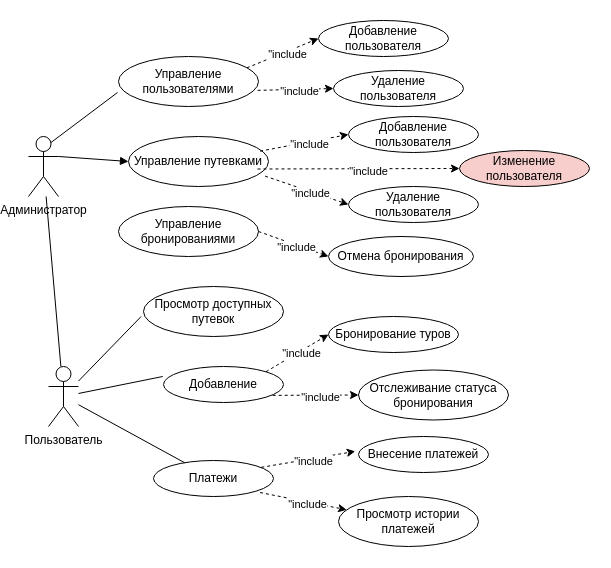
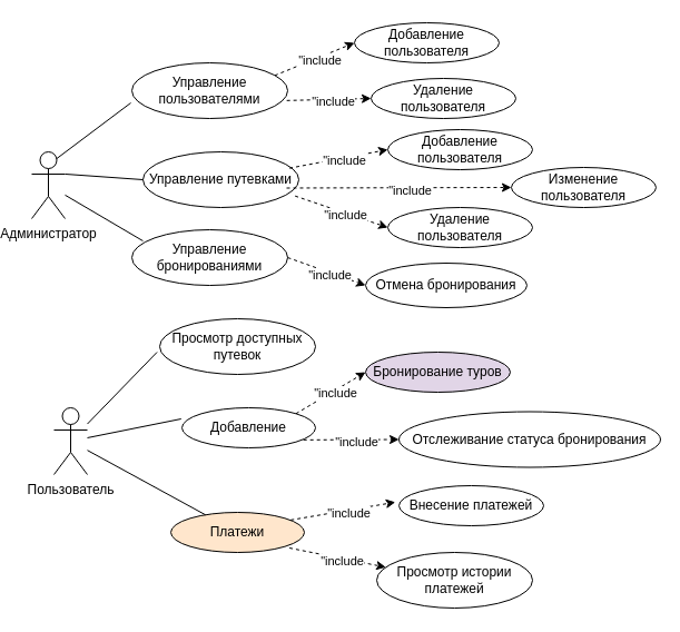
  <mxCell id="0" />
  <mxCell id="1" parent="0" />
  <mxCell id="2" value="Пользователь&lt;br&gt;" style="shape=umlActor;verticalLabelPosition=bottom;verticalAlign=top;html=1;outlineConnect=0;" vertex="1" parent="1"><mxGeometry x="40" y="366" width="30" height="60" as="geometry" /></mxCell>
  <mxCell id="3" value="Администратор" style="shape=umlActor;verticalLabelPosition=bottom;verticalAlign=top;html=1;outlineConnect=0;" vertex="1" parent="1"><mxGeometry x="20" y="136" width="30" height="60" as="geometry" /></mxCell>
  <mxCell id="4" value="Просмотр доступных путевок" style="ellipse;whiteSpace=wrap;html=1;" vertex="1" parent="1"><mxGeometry x="135" y="286" width="140" height="50" as="geometry" /></mxCell>
  <mxCell id="5" value="" style="endArrow=none;html=1;rounded=0;entryX=-0.017;entryY=0.6;entryDx=0;entryDy=0;entryPerimeter=0;" edge="1" parent="1" source="2" target="4"><mxGeometry width="50" height="50" relative="1" as="geometry"><mxPoint x="170" y="376" as="sourcePoint" /><mxPoint x="220" y="326" as="targetPoint" /></mxGeometry></mxCell>
  <mxCell id="6" value="Добавление" style="ellipse;whiteSpace=wrap;html=1;" vertex="1" parent="1"><mxGeometry x="155" y="366" width="120" height="36" as="geometry" /></mxCell>
- <mxCell id="7" value="Платежи" style="ellipse;whiteSpace=wrap;html=1;" vertex="1" parent="1"><mxGeometry x="145" y="460" width="120" height="36" as="geometry" /></mxCell>
+ <mxCell id="7" value="Платежи" style="ellipse;whiteSpace=wrap;html=1;fillColor=#ffe6cc;" vertex="1" parent="1"><mxGeometry x="145" y="460" width="120" height="36" as="geometry" /></mxCell>
  <mxCell id="8" value="" style="endArrow=none;html=1;rounded=0;entryX=-0.006;entryY=0.278;entryDx=0;entryDy=0;entryPerimeter=0;" edge="1" parent="1" source="2" target="6"><mxGeometry width="50" height="50" relative="1" as="geometry"><mxPoint x="170" y="376" as="sourcePoint" /><mxPoint x="220" y="326" as="targetPoint" /></mxGeometry></mxCell>
  <mxCell id="9" value="" style="endArrow=none;html=1;rounded=0;" edge="1" parent="1" source="2" target="7"><mxGeometry width="50" height="50" relative="1" as="geometry"><mxPoint x="170" y="376" as="sourcePoint" /><mxPoint x="220" y="326" as="targetPoint" /></mxGeometry></mxCell>
- <mxCell id="10" value="Бронирование туров" style="ellipse;whiteSpace=wrap;html=1;" vertex="1" parent="1"><mxGeometry x="320" y="316" width="130" height="36" as="geometry" /></mxCell>
- <mxCell id="11" value="Отслеживание статуса бронирования" style="ellipse;whiteSpace=wrap;html=1;" vertex="1" parent="1"><mxGeometry x="350" y="369.5" width="150" height="50" as="geometry" /></mxCell>
+ <mxCell id="10" value="Бронирование туров" style="ellipse;whiteSpace=wrap;html=1;fillColor=#e1d5e7;" vertex="1" parent="1"><mxGeometry x="320" y="316" width="130" height="36" as="geometry" /></mxCell>
+ <mxCell id="11" value="Отслеживание статуса бронирования" style="ellipse;whiteSpace=wrap;html=1;" vertex="1" parent="1"><mxGeometry x="350" y="369.5" width="235" height="50" as="geometry" /></mxCell>
  <mxCell id="12" value="Просмотр истории платежей" style="ellipse;whiteSpace=wrap;html=1;" vertex="1" parent="1"><mxGeometry x="330" y="496" width="140" height="50" as="geometry" /></mxCell>
  <mxCell id="13" value="Внесение платежей" style="ellipse;whiteSpace=wrap;html=1;" vertex="1" parent="1"><mxGeometry x="350" y="436" width="130" height="36" as="geometry" /></mxCell>
  <mxCell id="14" value="" style="endArrow=classic;html=1;rounded=0;entryX=-0.025;entryY=0.413;entryDx=0;entryDy=0;entryPerimeter=0;exitX=0.898;exitY=0.19;exitDx=0;exitDy=0;exitPerimeter=0;dashed=1;" edge="1" parent="1" source="7" target="13"><mxGeometry width="50" height="50" relative="1" as="geometry"><mxPoint x="170" y="486" as="sourcePoint" /><mxPoint x="220" y="436" as="targetPoint" /></mxGeometry></mxCell>
  <mxCell id="15" value="&quot;include" style="edgeLabel;html=1;align=center;verticalAlign=middle;resizable=0;points=[];" vertex="1" connectable="0" parent="14"><mxGeometry x="0.091" y="-2" relative="1" as="geometry"><mxPoint as="offset" /></mxGeometry></mxCell>
  <mxCell id="16" value="" style="endArrow=classic;html=1;rounded=0;exitX=0.888;exitY=0.889;exitDx=0;exitDy=0;exitPerimeter=0;dashed=1;" edge="1" parent="1" source="7" target="12"><mxGeometry width="50" height="50" relative="1" as="geometry"><mxPoint x="263" y="477" as="sourcePoint" /><mxPoint x="357" y="461" as="targetPoint" /></mxGeometry></mxCell>
  <mxCell id="17" value="&quot;include" style="edgeLabel;html=1;align=center;verticalAlign=middle;resizable=0;points=[];" vertex="1" connectable="0" parent="16"><mxGeometry x="0.091" y="-2" relative="1" as="geometry"><mxPoint as="offset" /></mxGeometry></mxCell>
  <mxCell id="18" value="" style="endArrow=classic;html=1;rounded=0;entryX=0;entryY=0.5;entryDx=0;entryDy=0;exitX=0.91;exitY=0.802;exitDx=0;exitDy=0;exitPerimeter=0;dashed=1;" edge="1" parent="1" source="6" target="11"><mxGeometry width="50" height="50" relative="1" as="geometry"><mxPoint x="273" y="487" as="sourcePoint" /><mxPoint x="367" y="471" as="targetPoint" /></mxGeometry></mxCell>
  <mxCell id="19" value="&quot;include" style="edgeLabel;html=1;align=center;verticalAlign=middle;resizable=0;points=[];" vertex="1" connectable="0" parent="18"><mxGeometry x="0.091" y="-2" relative="1" as="geometry"><mxPoint as="offset" /></mxGeometry></mxCell>
  <mxCell id="20" value="" style="endArrow=classic;html=1;rounded=0;entryX=0;entryY=0.5;entryDx=0;entryDy=0;exitX=1;exitY=0;exitDx=0;exitDy=0;dashed=1;" edge="1" parent="1" source="6" target="10"><mxGeometry width="50" height="50" relative="1" as="geometry"><mxPoint x="283" y="497" as="sourcePoint" /><mxPoint x="377" y="481" as="targetPoint" /></mxGeometry></mxCell>
  <mxCell id="21" value="&quot;include" style="edgeLabel;html=1;align=center;verticalAlign=middle;resizable=0;points=[];" vertex="1" connectable="0" parent="20"><mxGeometry x="0.091" y="-2" relative="1" as="geometry"><mxPoint as="offset" /></mxGeometry></mxCell>
  <mxCell id="22" value="Управление пользователями" style="ellipse;whiteSpace=wrap;html=1;" vertex="1" parent="1"><mxGeometry x="110" y="56" width="140" height="50" as="geometry" /></mxCell>
  <mxCell id="23" value="Управление путевками" style="ellipse;whiteSpace=wrap;html=1;" vertex="1" parent="1"><mxGeometry x="120" y="136" width="140" height="50" as="geometry" /></mxCell>
  <mxCell id="24" value="Управление бронированиями" style="ellipse;whiteSpace=wrap;html=1;" vertex="1" parent="1"><mxGeometry x="110" y="206" width="140" height="50" as="geometry" /></mxCell>
- <mxCell id="25" value="" style="endArrow=none;html=1;rounded=0;" edge="1" parent="1" source="3" target="2"><mxGeometry width="50" height="50" relative="1" as="geometry"><mxPoint x="160" y="366" as="sourcePoint" /><mxPoint x="210" y="316" as="targetPoint" /></mxGeometry></mxCell>
- <mxCell id="26" value="" style="endArrow=block;html=1;rounded=0;exitX=1;exitY=0.333;exitDx=0;exitDy=0;exitPerimeter=0;entryX=0;entryY=0.5;entryDx=0;entryDy=0;" edge="1" parent="1" source="3" target="23"><mxGeometry width="50" height="50" relative="1" as="geometry"><mxPoint x="160" y="366" as="sourcePoint" /><mxPoint x="210" y="316" as="targetPoint" /></mxGeometry></mxCell>
+ <mxCell id="25" value="" style="endArrow=none;html=1;rounded=0;entryX=0.071;entryY=0.2;entryDx=0;entryDy=0;entryPerimeter=0;" edge="1" parent="1" source="3" target="24"><mxGeometry width="50" height="50" relative="1" as="geometry"><mxPoint x="160" y="366" as="sourcePoint" /><mxPoint x="210" y="316" as="targetPoint" /></mxGeometry></mxCell>
+ <mxCell id="26" value="" style="endArrow=none;html=1;rounded=0;exitX=1;exitY=0.333;exitDx=0;exitDy=0;exitPerimeter=0;entryX=0;entryY=0.5;entryDx=0;entryDy=0;" edge="1" parent="1" source="3" target="23"><mxGeometry width="50" height="50" relative="1" as="geometry"><mxPoint x="160" y="366" as="sourcePoint" /><mxPoint x="210" y="316" as="targetPoint" /></mxGeometry></mxCell>
  <mxCell id="27" value="" style="endArrow=none;html=1;rounded=0;exitX=0.75;exitY=0.1;exitDx=0;exitDy=0;exitPerimeter=0;entryX=-0.007;entryY=0.72;entryDx=0;entryDy=0;entryPerimeter=0;" edge="1" parent="1" source="3" target="22"><mxGeometry width="50" height="50" relative="1" as="geometry"><mxPoint x="160" y="366" as="sourcePoint" /><mxPoint x="210" y="316" as="targetPoint" /></mxGeometry></mxCell>
  <mxCell id="28" value="Добавление пользователя" style="ellipse;whiteSpace=wrap;html=1;" vertex="1" parent="1"><mxGeometry x="310" y="20" width="130" height="36" as="geometry" /></mxCell>
  <mxCell id="29" value="" style="endArrow=classic;html=1;rounded=0;entryX=0;entryY=0.5;entryDx=0;entryDy=0;exitX=0.917;exitY=0.227;exitDx=0;exitDy=0;dashed=1;exitPerimeter=0;" edge="1" parent="1" target="28" source="22"><mxGeometry width="50" height="50" relative="1" as="geometry"><mxPoint x="257" y="71" as="sourcePoint" /><mxPoint x="377" y="181" as="targetPoint" /></mxGeometry></mxCell>
  <mxCell id="30" value="&quot;include" style="edgeLabel;html=1;align=center;verticalAlign=middle;resizable=0;points=[];" vertex="1" connectable="0" parent="29"><mxGeometry x="0.091" y="-2" relative="1" as="geometry"><mxPoint as="offset" /></mxGeometry></mxCell>
  <mxCell id="31" value="Удаление пользователя" style="ellipse;whiteSpace=wrap;html=1;" vertex="1" parent="1"><mxGeometry x="325" y="70" width="130" height="36" as="geometry" /></mxCell>
  <mxCell id="32" value="" style="endArrow=classic;html=1;rounded=0;entryX=0;entryY=0.5;entryDx=0;entryDy=0;exitX=0.994;exitY=0.677;exitDx=0;exitDy=0;dashed=1;exitPerimeter=0;" edge="1" parent="1" target="31" source="22"><mxGeometry width="50" height="50" relative="1" as="geometry"><mxPoint x="265" y="92.15" as="sourcePoint" /><mxPoint x="392" y="231" as="targetPoint" /></mxGeometry></mxCell>
  <mxCell id="33" value="&quot;include" style="edgeLabel;html=1;align=center;verticalAlign=middle;resizable=0;points=[];" vertex="1" connectable="0" parent="32"><mxGeometry x="0.091" y="-2" relative="1" as="geometry"><mxPoint as="offset" /></mxGeometry></mxCell>
  <mxCell id="34" value="Отмена бронирования" style="ellipse;whiteSpace=wrap;html=1;" vertex="1" parent="1"><mxGeometry x="320" y="236" width="145" height="40" as="geometry" /></mxCell>
  <mxCell id="35" value="" style="endArrow=classic;html=1;rounded=0;entryX=0;entryY=0.5;entryDx=0;entryDy=0;dashed=1;exitX=1;exitY=0.5;exitDx=0;exitDy=0;" edge="1" parent="1" target="34" source="24"><mxGeometry width="50" height="50" relative="1" as="geometry"><mxPoint x="260" y="226" as="sourcePoint" /><mxPoint x="434.78" y="347" as="targetPoint" /></mxGeometry></mxCell>
  <mxCell id="36" value="&quot;include" style="edgeLabel;html=1;align=center;verticalAlign=middle;resizable=0;points=[];" vertex="1" connectable="0" parent="35"><mxGeometry x="0.091" y="-2" relative="1" as="geometry"><mxPoint as="offset" /></mxGeometry></mxCell>
  <mxCell id="37" value="Добавление пользователя" style="ellipse;whiteSpace=wrap;html=1;" vertex="1" parent="1"><mxGeometry x="340" y="116" width="130" height="36" as="geometry" /></mxCell>
  <mxCell id="38" value="" style="endArrow=classic;html=1;rounded=0;entryX=0;entryY=0.5;entryDx=0;entryDy=0;exitX=0.94;exitY=0.293;exitDx=0;exitDy=0;dashed=1;exitPerimeter=0;" edge="1" parent="1" target="37" source="23"><mxGeometry width="50" height="50" relative="1" as="geometry"><mxPoint x="268" y="163" as="sourcePoint" /><mxPoint x="407" y="277" as="targetPoint" /></mxGeometry></mxCell>
  <mxCell id="39" value="&quot;include" style="edgeLabel;html=1;align=center;verticalAlign=middle;resizable=0;points=[];" vertex="1" connectable="0" parent="38"><mxGeometry x="0.091" y="-2" relative="1" as="geometry"><mxPoint as="offset" /></mxGeometry></mxCell>
  <mxCell id="40" value="Удаление пользователя" style="ellipse;whiteSpace=wrap;html=1;" vertex="1" parent="1"><mxGeometry x="340" y="186" width="130" height="36" as="geometry" /></mxCell>
  <mxCell id="41" value="" style="endArrow=classic;html=1;rounded=0;entryX=0;entryY=0.5;entryDx=0;entryDy=0;exitX=0.976;exitY=0.793;exitDx=0;exitDy=0;dashed=1;exitPerimeter=0;" edge="1" parent="1" target="40" source="23"><mxGeometry width="50" height="50" relative="1" as="geometry"><mxPoint x="268" y="233" as="sourcePoint" /><mxPoint x="407" y="347" as="targetPoint" /></mxGeometry></mxCell>
  <mxCell id="42" value="&quot;include" style="edgeLabel;html=1;align=center;verticalAlign=middle;resizable=0;points=[];" vertex="1" connectable="0" parent="41"><mxGeometry x="0.091" y="-2" relative="1" as="geometry"><mxPoint as="offset" /></mxGeometry></mxCell>
- <mxCell id="43" value="Изменение пользователя" style="ellipse;whiteSpace=wrap;html=1;fillColor=#f8cecc;" vertex="1" parent="1"><mxGeometry x="451" y="150" width="130" height="36" as="geometry" /></mxCell>
+ <mxCell id="43" value="Изменение пользователя" style="ellipse;whiteSpace=wrap;html=1;" vertex="1" parent="1"><mxGeometry x="451" y="150" width="130" height="36" as="geometry" /></mxCell>
  <mxCell id="44" value="" style="endArrow=classic;html=1;rounded=0;entryX=0;entryY=0.5;entryDx=0;entryDy=0;exitX=1;exitY=0.5;exitDx=0;exitDy=0;dashed=1;" edge="1" parent="1" target="43"><mxGeometry width="50" height="50" relative="1" as="geometry"><mxPoint x="249" y="168.5" as="sourcePoint" /><mxPoint x="518" y="311" as="targetPoint" /></mxGeometry></mxCell>
  <mxCell id="45" value="&quot;include" style="edgeLabel;html=1;align=center;verticalAlign=middle;resizable=0;points=[];" vertex="1" connectable="0" parent="44"><mxGeometry x="0.091" y="-2" relative="1" as="geometry"><mxPoint as="offset" /></mxGeometry></mxCell>
